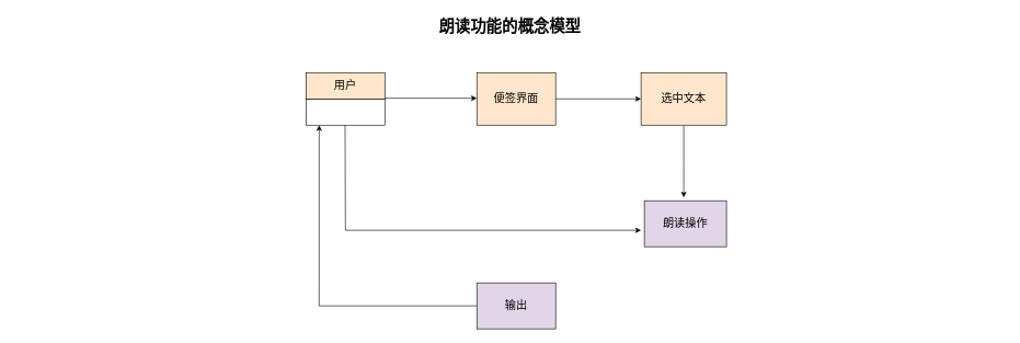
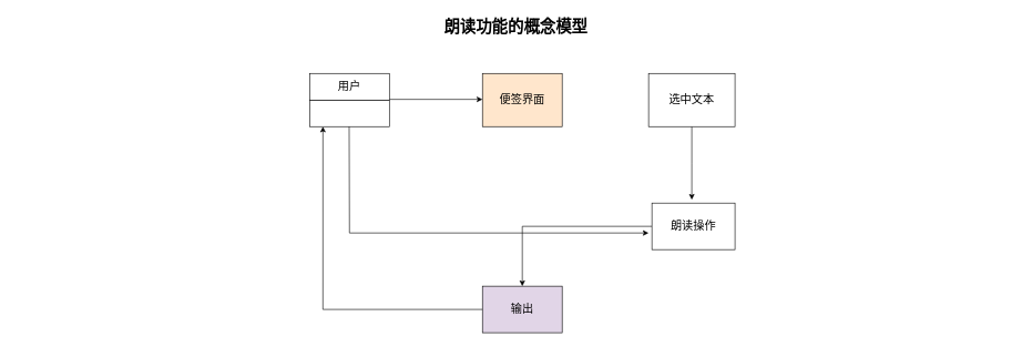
  <mxCell id="0" style=";html=1;" />
  <mxCell id="1" style=";html=1;" parent="0" />
  <mxCell id="2" value="朗读功能的概念模型" style="text;strokeColor=none;fillColor=none;html=1;fontSize=24;fontStyle=1;verticalAlign=middle;align=center;" parent="1" vertex="1"><mxGeometry x="20" y="20" width="1510" height="40" as="geometry" /></mxCell>
  <mxCell id="3" value="" style="rounded=0;whiteSpace=wrap;html=1;" parent="1" vertex="1"><mxGeometry x="465" y="150" width="120" height="40" as="geometry" /></mxCell>
  <mxCell id="4" style="edgeStyle=orthogonalEdgeStyle;rounded=0;orthogonalLoop=1;jettySize=auto;html=1;" parent="1" edge="1"><mxGeometry relative="1" as="geometry"><mxPoint x="725" y="149" as="targetPoint" /><mxPoint x="585" y="149" as="sourcePoint" /></mxGeometry></mxCell>
- <mxCell id="5" value="&lt;font style=&quot;font-size: 17px;&quot;&gt;用户&lt;/font&gt;" style="rounded=0;whiteSpace=wrap;html=1;fillColor=#ffe6cc;" parent="1" vertex="1"><mxGeometry x="465" y="110" width="120" height="40" as="geometry" /></mxCell>
- <mxCell id="6" style="edgeStyle=orthogonalEdgeStyle;rounded=0;orthogonalLoop=1;jettySize=auto;html=1;entryX=0;entryY=0.5;entryDx=0;entryDy=0;" parent="1" source="7" target="9" edge="1"><mxGeometry relative="1" as="geometry"><mxPoint x="955" y="150" as="targetPoint" /></mxGeometry></mxCell>
+ <mxCell id="5" value="&lt;font style=&quot;font-size: 17px;&quot;&gt;用户&lt;/font&gt;" style="rounded=0;whiteSpace=wrap;html=1;" parent="1" vertex="1"><mxGeometry x="465" y="110" width="120" height="40" as="geometry" /></mxCell>
  <mxCell id="7" value="&lt;font style=&quot;font-size: 17px;&quot;&gt;便签界面&lt;/font&gt;" style="rounded=0;whiteSpace=wrap;html=1;fillColor=#ffe6cc;" parent="1" vertex="1"><mxGeometry x="725" y="110" width="120" height="80" as="geometry" /></mxCell>
  <mxCell id="8" style="edgeStyle=orthogonalEdgeStyle;rounded=0;orthogonalLoop=1;jettySize=auto;html=1;" parent="1" source="9" edge="1"><mxGeometry relative="1" as="geometry"><mxPoint x="1040" y="300" as="targetPoint" /></mxGeometry></mxCell>
- <mxCell id="9" value="&lt;span style=&quot;font-size: 17px;&quot;&gt;选中文本&lt;/span&gt;" style="rounded=0;whiteSpace=wrap;html=1;fillColor=#ffe6cc;" parent="1" vertex="1"><mxGeometry x="975" y="110" width="130" height="80" as="geometry" /></mxCell>
- <mxCell id="11" value="&lt;font style=&quot;font-size: 17px;&quot;&gt;朗读操作&lt;/font&gt;" style="rounded=0;whiteSpace=wrap;html=1;fillColor=#e1d5e7;" parent="1" vertex="1"><mxGeometry x="980" y="305" width="125" height="70" as="geometry" /></mxCell>
+ <mxCell id="9" value="&lt;span style=&quot;font-size: 17px;&quot;&gt;选中文本&lt;/span&gt;" style="rounded=0;whiteSpace=wrap;html=1;" parent="1" vertex="1"><mxGeometry x="975" y="110" width="130" height="80" as="geometry" /></mxCell>
+ <mxCell id="10" style="edgeStyle=orthogonalEdgeStyle;rounded=0;orthogonalLoop=1;jettySize=auto;html=1;entryX=0.5;entryY=0;entryDx=0;entryDy=0;" parent="1" source="11" target="12" edge="1"><mxGeometry relative="1" as="geometry" /></mxCell>
+ <mxCell id="11" value="&lt;font style=&quot;font-size: 17px;&quot;&gt;朗读操作&lt;/font&gt;" style="rounded=0;whiteSpace=wrap;html=1;" parent="1" vertex="1"><mxGeometry x="980" y="305" width="125" height="70" as="geometry" /></mxCell>
  <mxCell id="12" value="&lt;span style=&quot;font-size: 17px;&quot;&gt;输出&lt;/span&gt;" style="rounded=0;whiteSpace=wrap;html=1;fillColor=#e1d5e7;" parent="1" vertex="1"><mxGeometry x="725" y="430" width="120" height="70" as="geometry" /></mxCell>
  <mxCell id="13" value="" style="endArrow=none;html=1;rounded=0;" parent="1" edge="1"><mxGeometry width="50" height="50" relative="1" as="geometry"><mxPoint x="525" y="350" as="sourcePoint" /><mxPoint x="524.5" y="190" as="targetPoint" /></mxGeometry></mxCell>
  <mxCell id="14" value="" style="endArrow=classic;html=1;rounded=0;" parent="1" edge="1"><mxGeometry width="50" height="50" relative="1" as="geometry"><mxPoint x="525" y="350" as="sourcePoint" /><mxPoint x="975" y="350" as="targetPoint" /></mxGeometry></mxCell>
  <mxCell id="15" style="edgeStyle=orthogonalEdgeStyle;rounded=0;orthogonalLoop=1;jettySize=auto;html=1;entryX=0.167;entryY=1;entryDx=0;entryDy=0;entryPerimeter=0;" parent="1" source="12" target="3" edge="1"><mxGeometry relative="1" as="geometry" /></mxCell>
